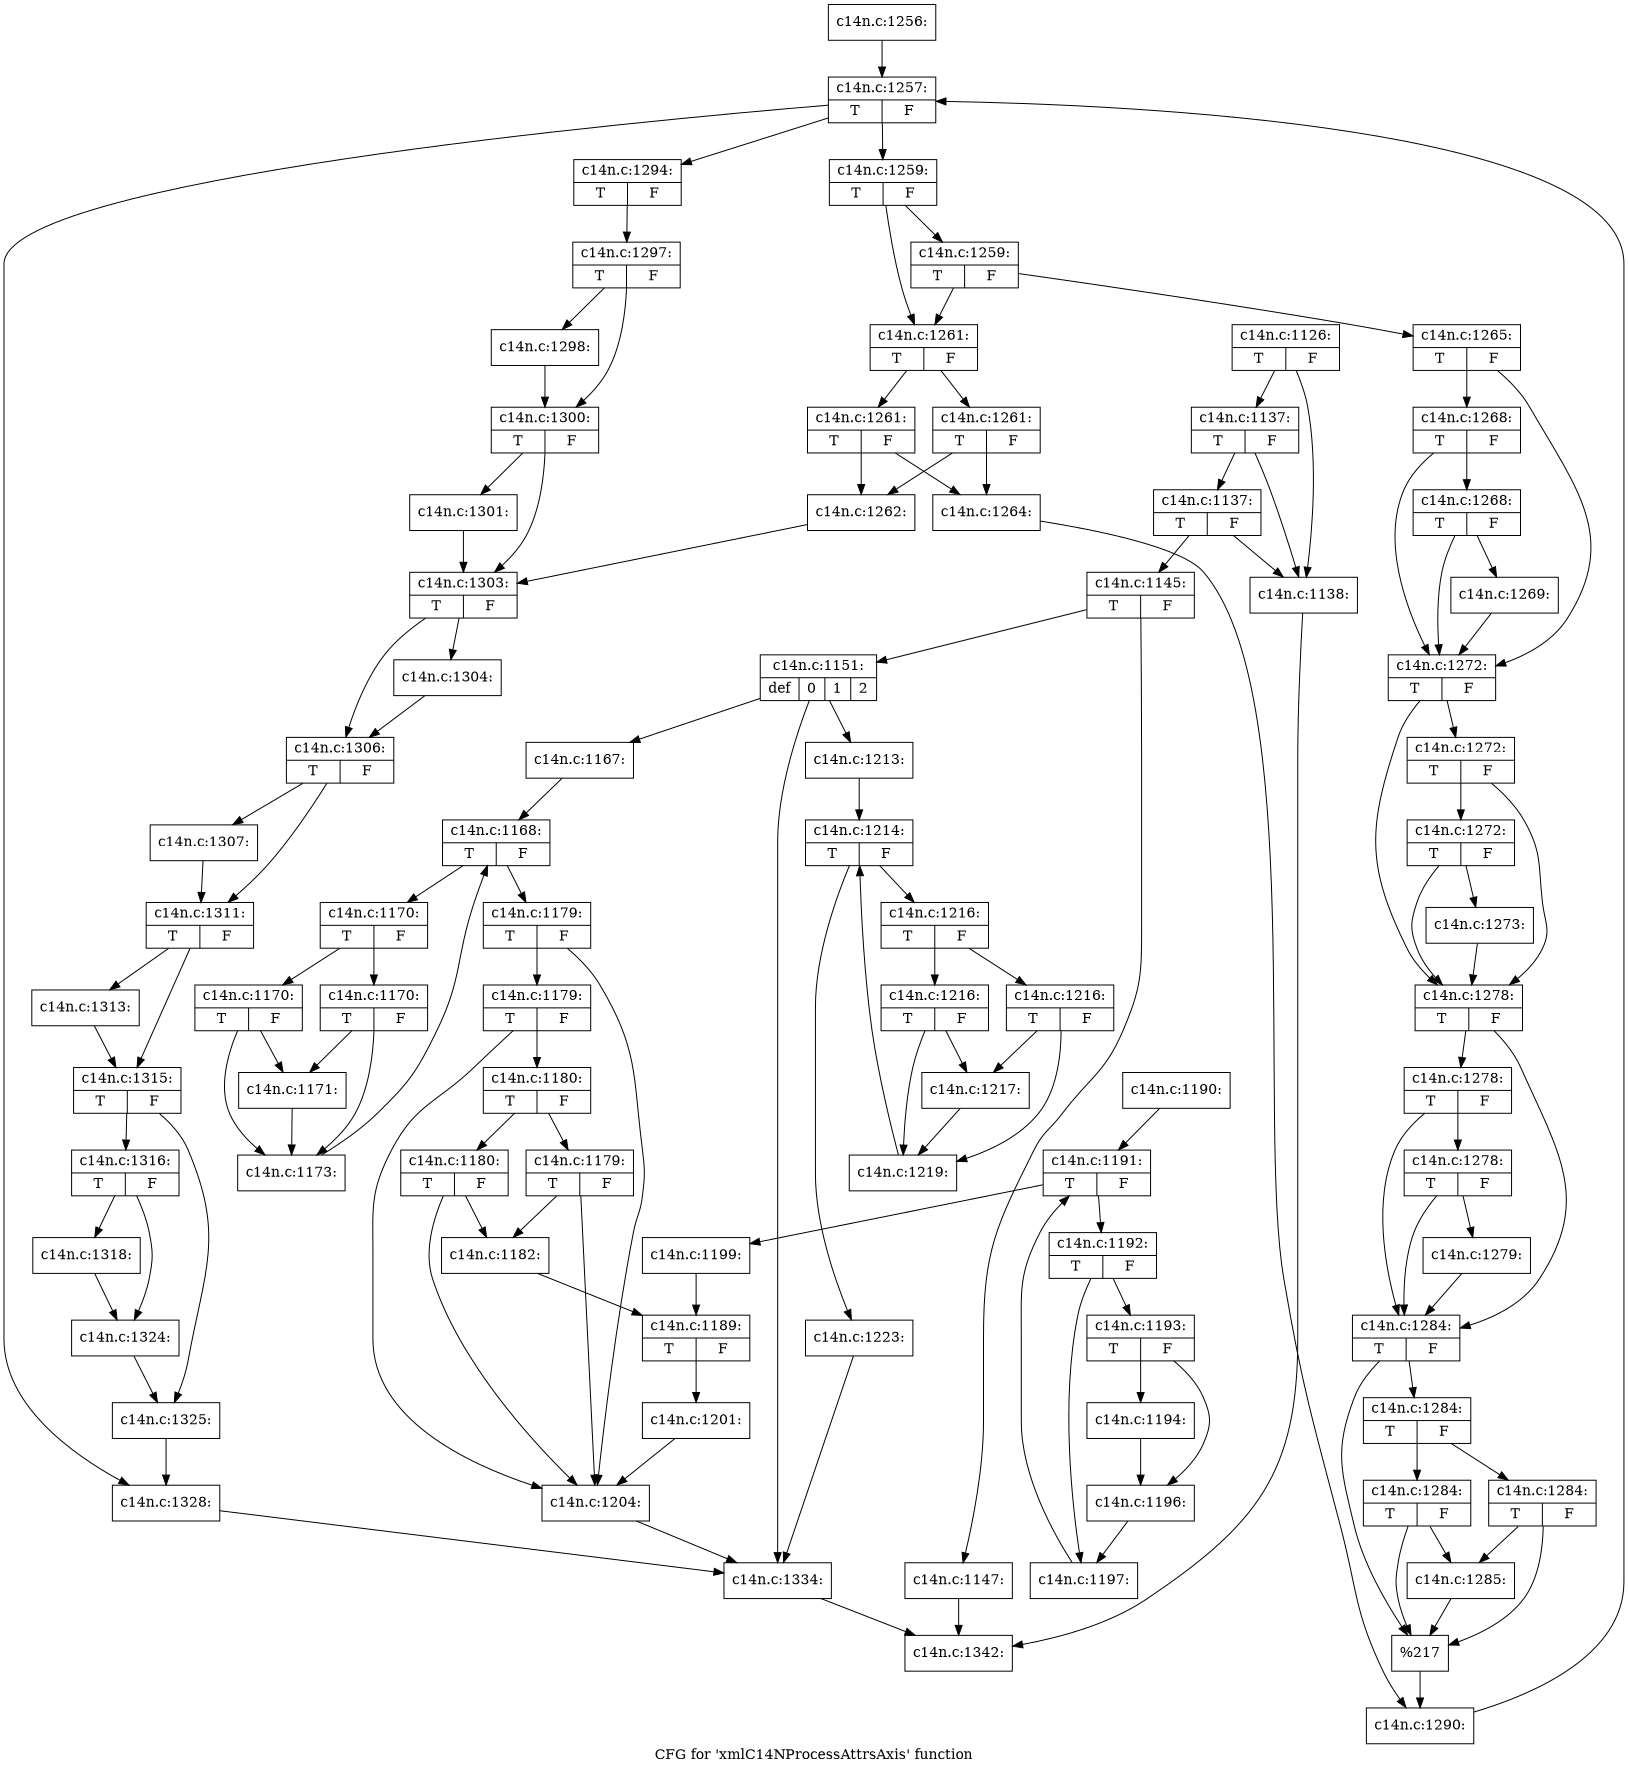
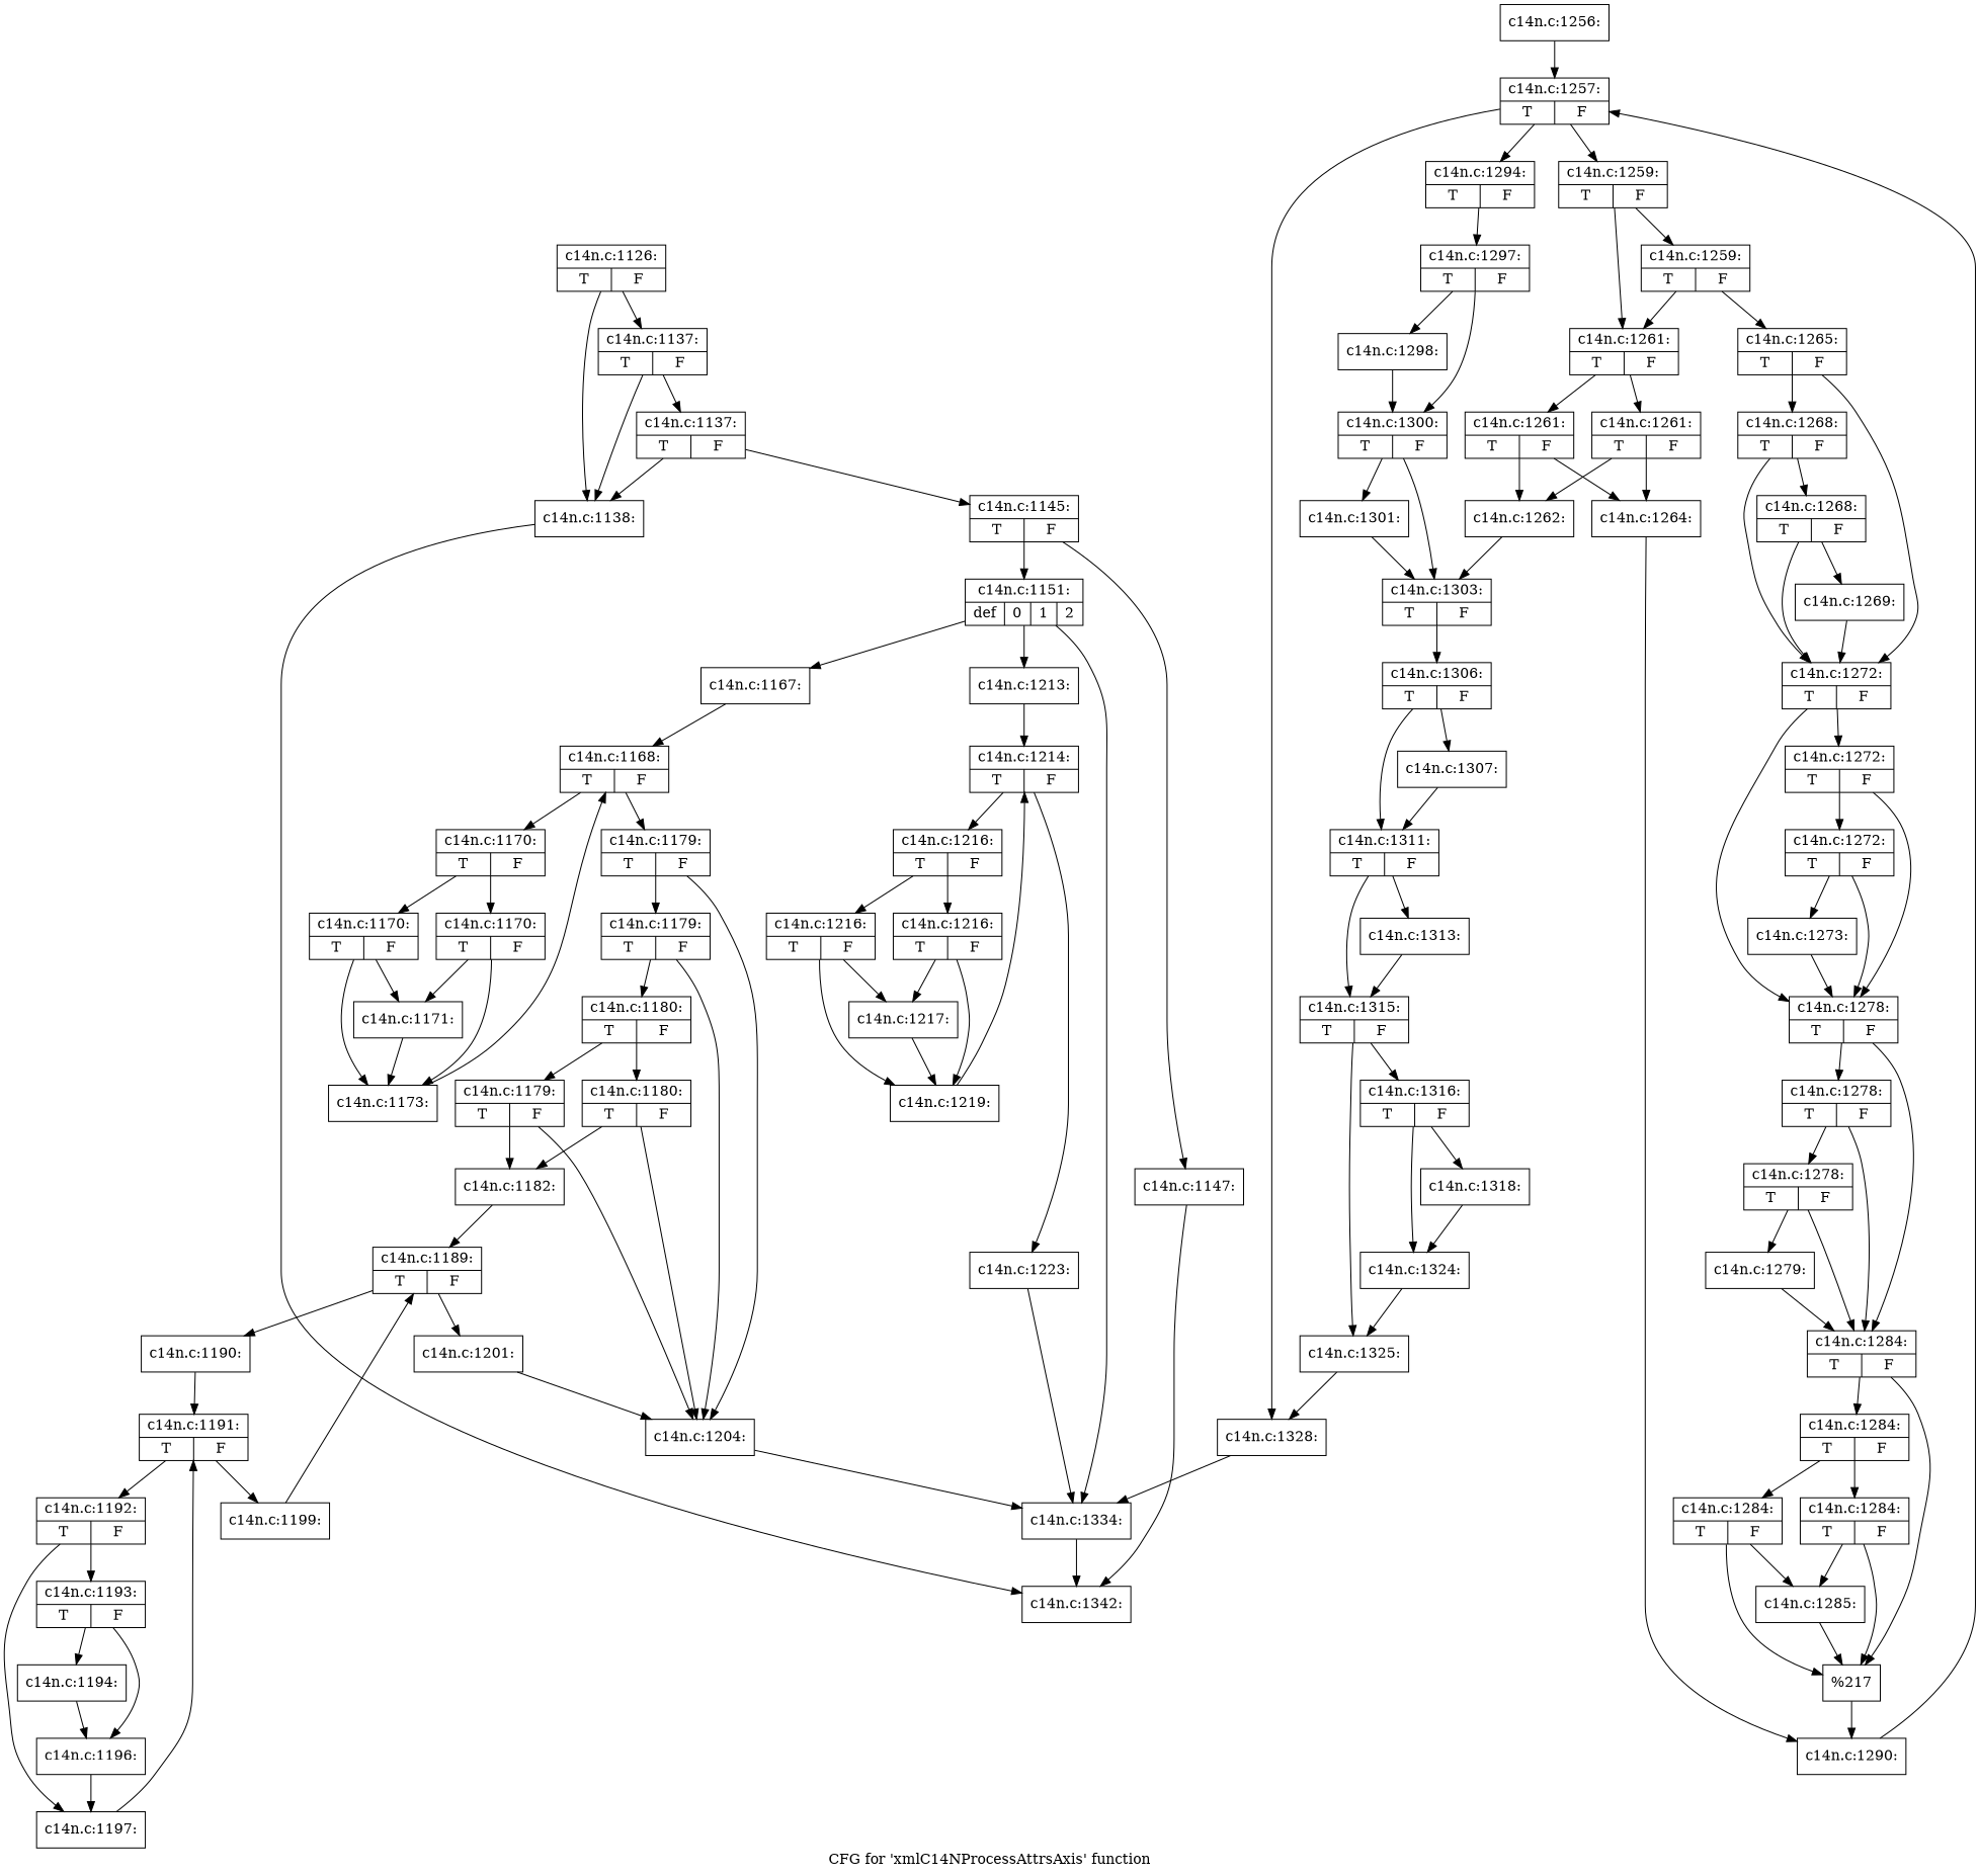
  digraph {
    label="CFG for 'xmlC14NProcessAttrsAxis' function"
    node [shape=record]
    n1 [label="{c14n.c:1126:|{<s0>T|<s1>F}}"]
    n2 [label="{c14n.c:1138:}"]
    n3 [label="{c14n.c:1137:|{<s0>T|<s1>F}}"]
    n4 [label="{c14n.c:1342:}"]
    n5 [label="{c14n.c:1137:|{<s0>T|<s1>F}}"]
    n6 [label="{c14n.c:1145:|{<s0>T|<s1>F}}"]
    n7 [label="{c14n.c:1147:}"]
    n8 [label="{c14n.c:1151:|{<s0>def|<s1>0|<s2>1|<s3>2}}"]
    n9 [label="{c14n.c:1334:}"]
    n10 [label="{c14n.c:1167:}"]
    n11 [label="{c14n.c:1213:}"]
    n12 [label="{c14n.c:1168:|{<s0>T|<s1>F}}"]
    n13 [label="{c14n.c:1214:|{<s0>T|<s1>F}}"]
    n14 [label="{c14n.c:1256:}"]
    n15 [label="{c14n.c:1257:|{<s0>T|<s1>F}}"]
    n16 [label="{c14n.c:1170:|{<s0>T|<s1>F}}"]
    n17 [label="{c14n.c:1179:|{<s0>T|<s1>F}}"]
    n18 [label="{c14n.c:1216:|{<s0>T|<s1>F}}"]
    n19 [label="{c14n.c:1223:}"]
    n20 [label="{c14n.c:1259:|{<s0>T|<s1>F}}"]
    n21 [label="{c14n.c:1294:|{<s0>T|<s1>F}}"]
    n22 [label="{c14n.c:1328:}"]
    n23 [label="{c14n.c:1170:|{<s0>T|<s1>F}}"]
    n24 [label="{c14n.c:1170:|{<s0>T|<s1>F}}"]
    n25 [label="{c14n.c:1179:|{<s0>T|<s1>F}}"]
    n26 [label="{c14n.c:1204:}"]
    n27 [label="{c14n.c:1171:}"]
    n28 [label="{c14n.c:1173:}"]
    n29 [label="{c14n.c:1180:|{<s0>T|<s1>F}}"]
    n30 [label="{c14n.c:1180:|{<s0>T|<s1>F}}"]
    n31 [label="{c14n.c:1179:|{<s0>T|<s1>F}}"]
    n32 [label="{c14n.c:1182:}"]
    n33 [label="{c14n.c:1189:|{<s0>T|<s1>F}}"]
    n34 [label="{c14n.c:1190:}"]
    n35 [label="{c14n.c:1201:}"]
    n36 [label="{c14n.c:1191:|{<s0>T|<s1>F}}"]
    n37 [label="{c14n.c:1192:|{<s0>T|<s1>F}}"]
    n38 [label="{c14n.c:1199:}"]
    n39 [label="{c14n.c:1193:|{<s0>T|<s1>F}}"]
    n40 [label="{c14n.c:1197:}"]
    n41 [label="{c14n.c:1194:}"]
    n42 [label="{c14n.c:1196:}"]
    n43 [label="{c14n.c:1216:|{<s0>T|<s1>F}}"]
    n44 [label="{c14n.c:1216:|{<s0>T|<s1>F}}"]
    n45 [label="{c14n.c:1217:}"]
    n46 [label="{c14n.c:1219:}"]
    n47 [label="{c14n.c:1259:|{<s0>T|<s1>F}}"]
    n48 [label="{c14n.c:1261:|{<s0>T|<s1>F}}"]
    n49 [label="{c14n.c:1297:|{<s0>T|<s1>F}}"]
    n50 [label="{c14n.c:1265:|{<s0>T|<s1>F}}"]
    n51 [label="{c14n.c:1261:|{<s0>T|<s1>F}}"]
    n52 [label="{c14n.c:1261:|{<s0>T|<s1>F}}"]
    n53 [label="{c14n.c:1298:}"]
    n54 [label="{c14n.c:1300:|{<s0>T|<s1>F}}"]
    n55 [label="{c14n.c:1272:|{<s0>T|<s1>F}}"]
    n56 [label="{c14n.c:1268:|{<s0>T|<s1>F}}"]
    n57 [label="{c14n.c:1262:}"]
    n58 [label="{c14n.c:1264:}"]
    n59 [label="{c14n.c:1278:|{<s0>T|<s1>F}}"]
    n60 [label="{c14n.c:1272:|{<s0>T|<s1>F}}"]
    n61 [label="{c14n.c:1268:|{<s0>T|<s1>F}}"]
    n62 [label="{c14n.c:1303:|{<s0>T|<s1>F}}"]
    n63 [label="{c14n.c:1290:}"]
    n64 [label="{c14n.c:1284:|{<s0>T|<s1>F}}"]
    n65 [label="{c14n.c:1278:|{<s0>T|<s1>F}}"]
    n66 [label="{c14n.c:1272:|{<s0>T|<s1>F}}"]
    n67 [label="{c14n.c:1269:}"]
    n68 [label="{%217}"]
    n69 [label="{c14n.c:1284:|{<s0>T|<s1>F}}"]
    n70 [label="{c14n.c:1278:|{<s0>T|<s1>F}}"]
    n71 [label="{c14n.c:1273:}"]
    n72 [label="{c14n.c:1284:|{<s0>T|<s1>F}}"]
    n73 [label="{c14n.c:1284:|{<s0>T|<s1>F}}"]
    n74 [label="{c14n.c:1279:}"]
    n75 [label="{c14n.c:1285:}"]
    n76 [label="{c14n.c:1301:}"]
-   n77 [label="{c14n.c:1304:}"]
    n78 [label="{c14n.c:1306:|{<s0>T|<s1>F}}"]
    n79 [label="{c14n.c:1307:}"]
    n80 [label="{c14n.c:1311:|{<s0>T|<s1>F}}"]
    n81 [label="{c14n.c:1313:}"]
    n82 [label="{c14n.c:1315:|{<s0>T|<s1>F}}"]
    n83 [label="{c14n.c:1316:|{<s0>T|<s1>F}}"]
    n84 [label="{c14n.c:1325:}"]
    n85 [label="{c14n.c:1318:}"]
    n86 [label="{c14n.c:1324:}"]
    n1 -> n2
    n1 -> n3
    n2 -> n4
    n3 -> n2
    n3 -> n5
    n5 -> n2
    n5 -> n6
    n6 -> n7
    n6 -> n8
    n7 -> n4
    n8 -> n9
    n8 -> n10
    n8 -> n11
    n9 -> n4
    n10 -> n12
    n11 -> n13
    n12 -> n16
    n12 -> n17
    n13 -> n18
    n13 -> n19
    n14 -> n15
    n15 -> n20
    n15 -> n21
    n15 -> n22
    n16 -> n23
    n16 -> n24
    n17 -> n25
    n17 -> n26
    n18 -> n43
    n18 -> n44
    n19 -> n9
    n20 -> n47
    n20 -> n48
    n21 -> n49
    n22 -> n9
    n23 -> n27
    n23 -> n28
    n24 -> n27
    n24 -> n28
    n25 -> n26
    n25 -> n29
    n26 -> n9
    n27 -> n28
    n28 -> n12
    n29 -> n30
    n29 -> n31
    n30 -> n26
    n30 -> n32
    n31 -> n26
    n31 -> n32
    n32 -> n33
+   n33 -> n34
    n33 -> n35
    n34 -> n36
    n35 -> n26
    n36 -> n37
    n36 -> n38
    n37 -> n39
    n37 -> n40
    n38 -> n33
    n39 -> n41
    n39 -> n42
    n40 -> n36
    n41 -> n42
    n42 -> n40
    n43 -> n45
    n43 -> n46
    n44 -> n45
    n44 -> n46
    n45 -> n46
    n46 -> n13
    n47 -> n48
    n47 -> n50
    n48 -> n51
    n48 -> n52
    n49 -> n53
    n49 -> n54
    n50 -> n55
    n50 -> n56
    n51 -> n57
    n51 -> n58
    n52 -> n57
    n52 -> n58
    n53 -> n54
    n54 -> n62
    n54 -> n76
    n55 -> n59
    n55 -> n60
    n56 -> n55
    n56 -> n61
    n57 -> n62
    n58 -> n63
    n59 -> n64
    n59 -> n65
    n60 -> n59
    n60 -> n66
    n61 -> n55
    n61 -> n67
-   n62 -> n77
    n62 -> n78
    n63 -> n15
    n64 -> n68
    n64 -> n69
    n65 -> n64
    n65 -> n70
    n66 -> n59
    n66 -> n71
    n67 -> n55
    n68 -> n63
    n69 -> n72
    n69 -> n73
    n70 -> n64
    n70 -> n74
    n71 -> n59
    n72 -> n68
    n72 -> n75
    n73 -> n68
    n73 -> n75
    n74 -> n64
    n75 -> n68
    n76 -> n62
-   n77 -> n78
    n78 -> n79
    n78 -> n80
    n79 -> n80
    n80 -> n81
    n80 -> n82
    n81 -> n82
    n82 -> n83
    n82 -> n84
    n83 -> n85
    n83 -> n86
    n84 -> n22
    n85 -> n86
    n86 -> n84
  }
